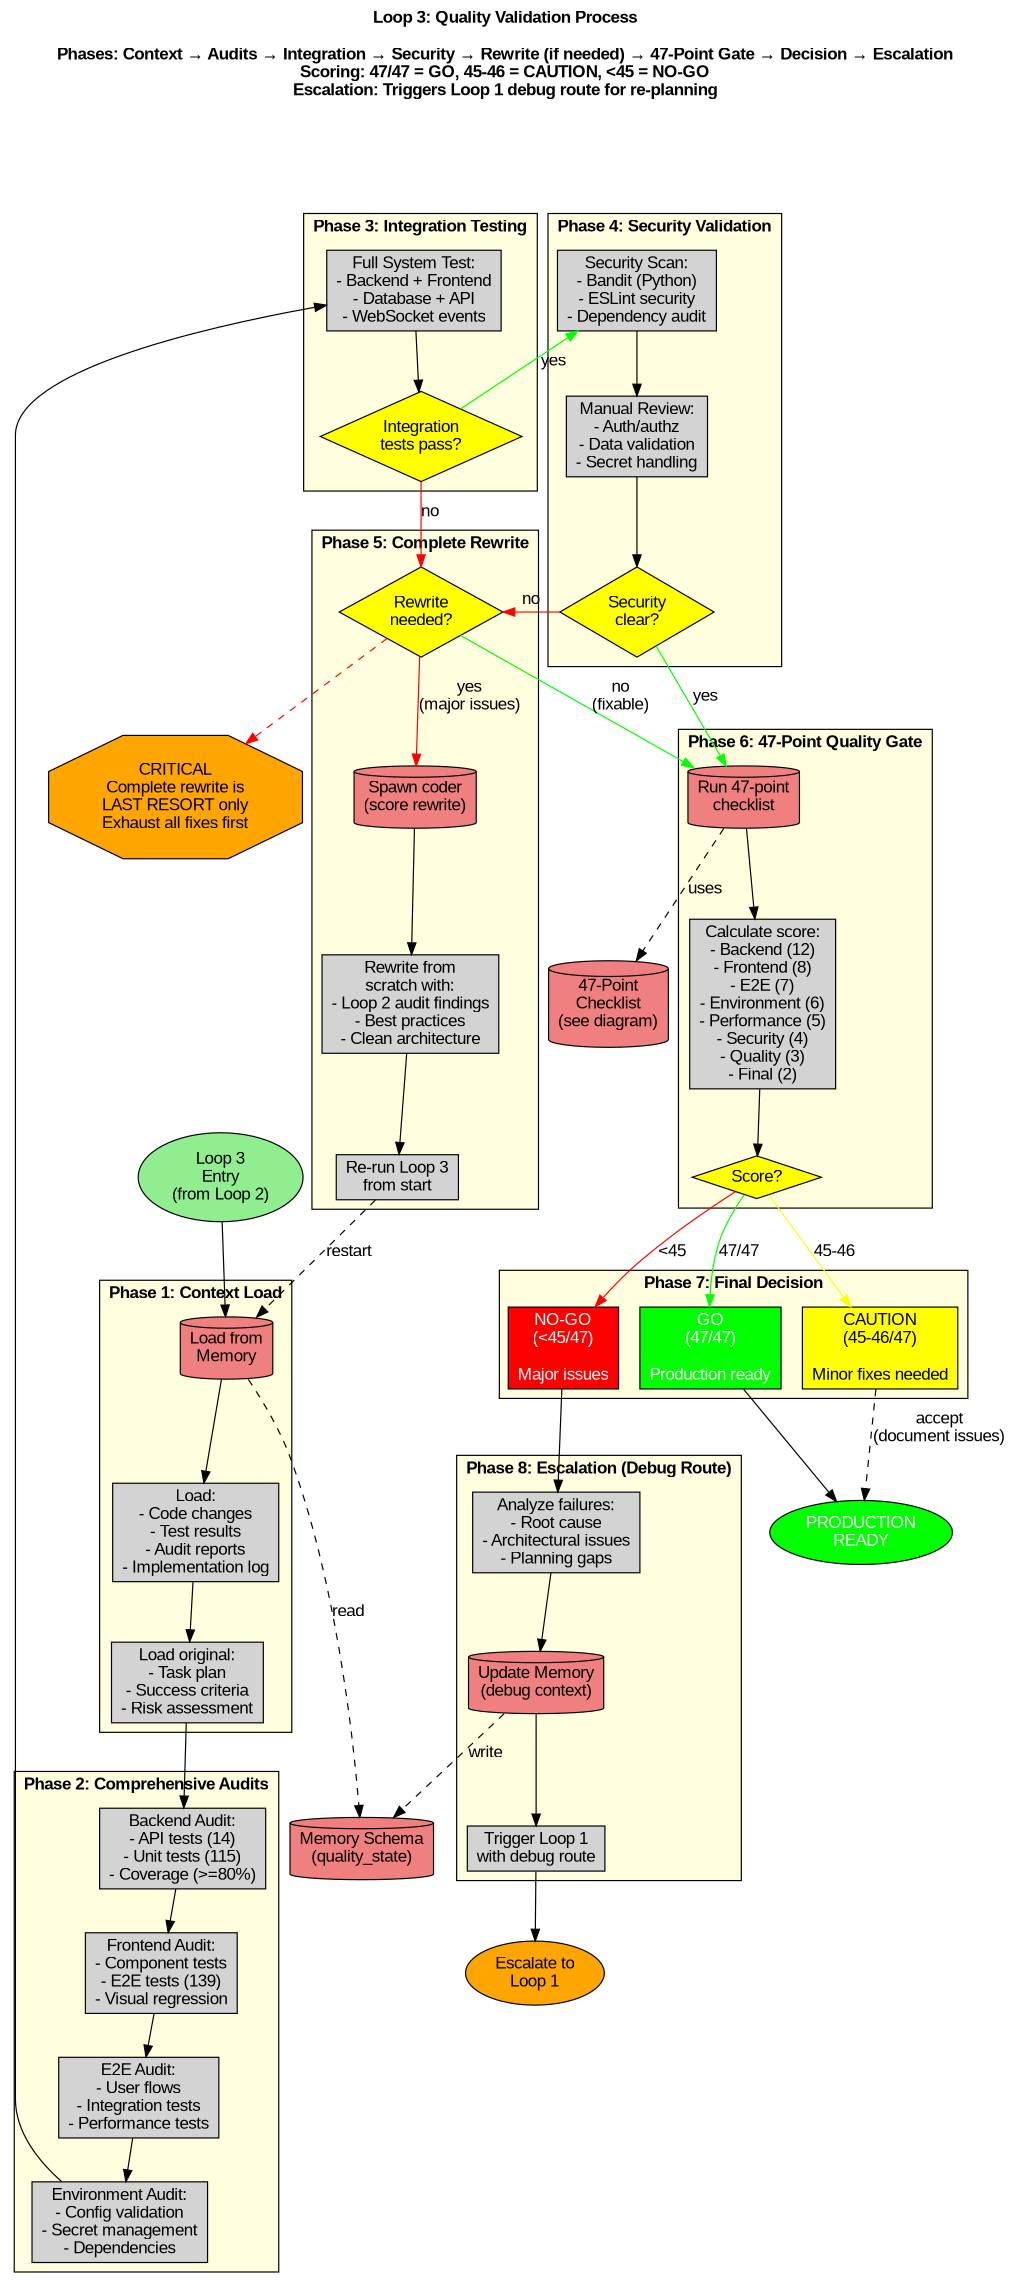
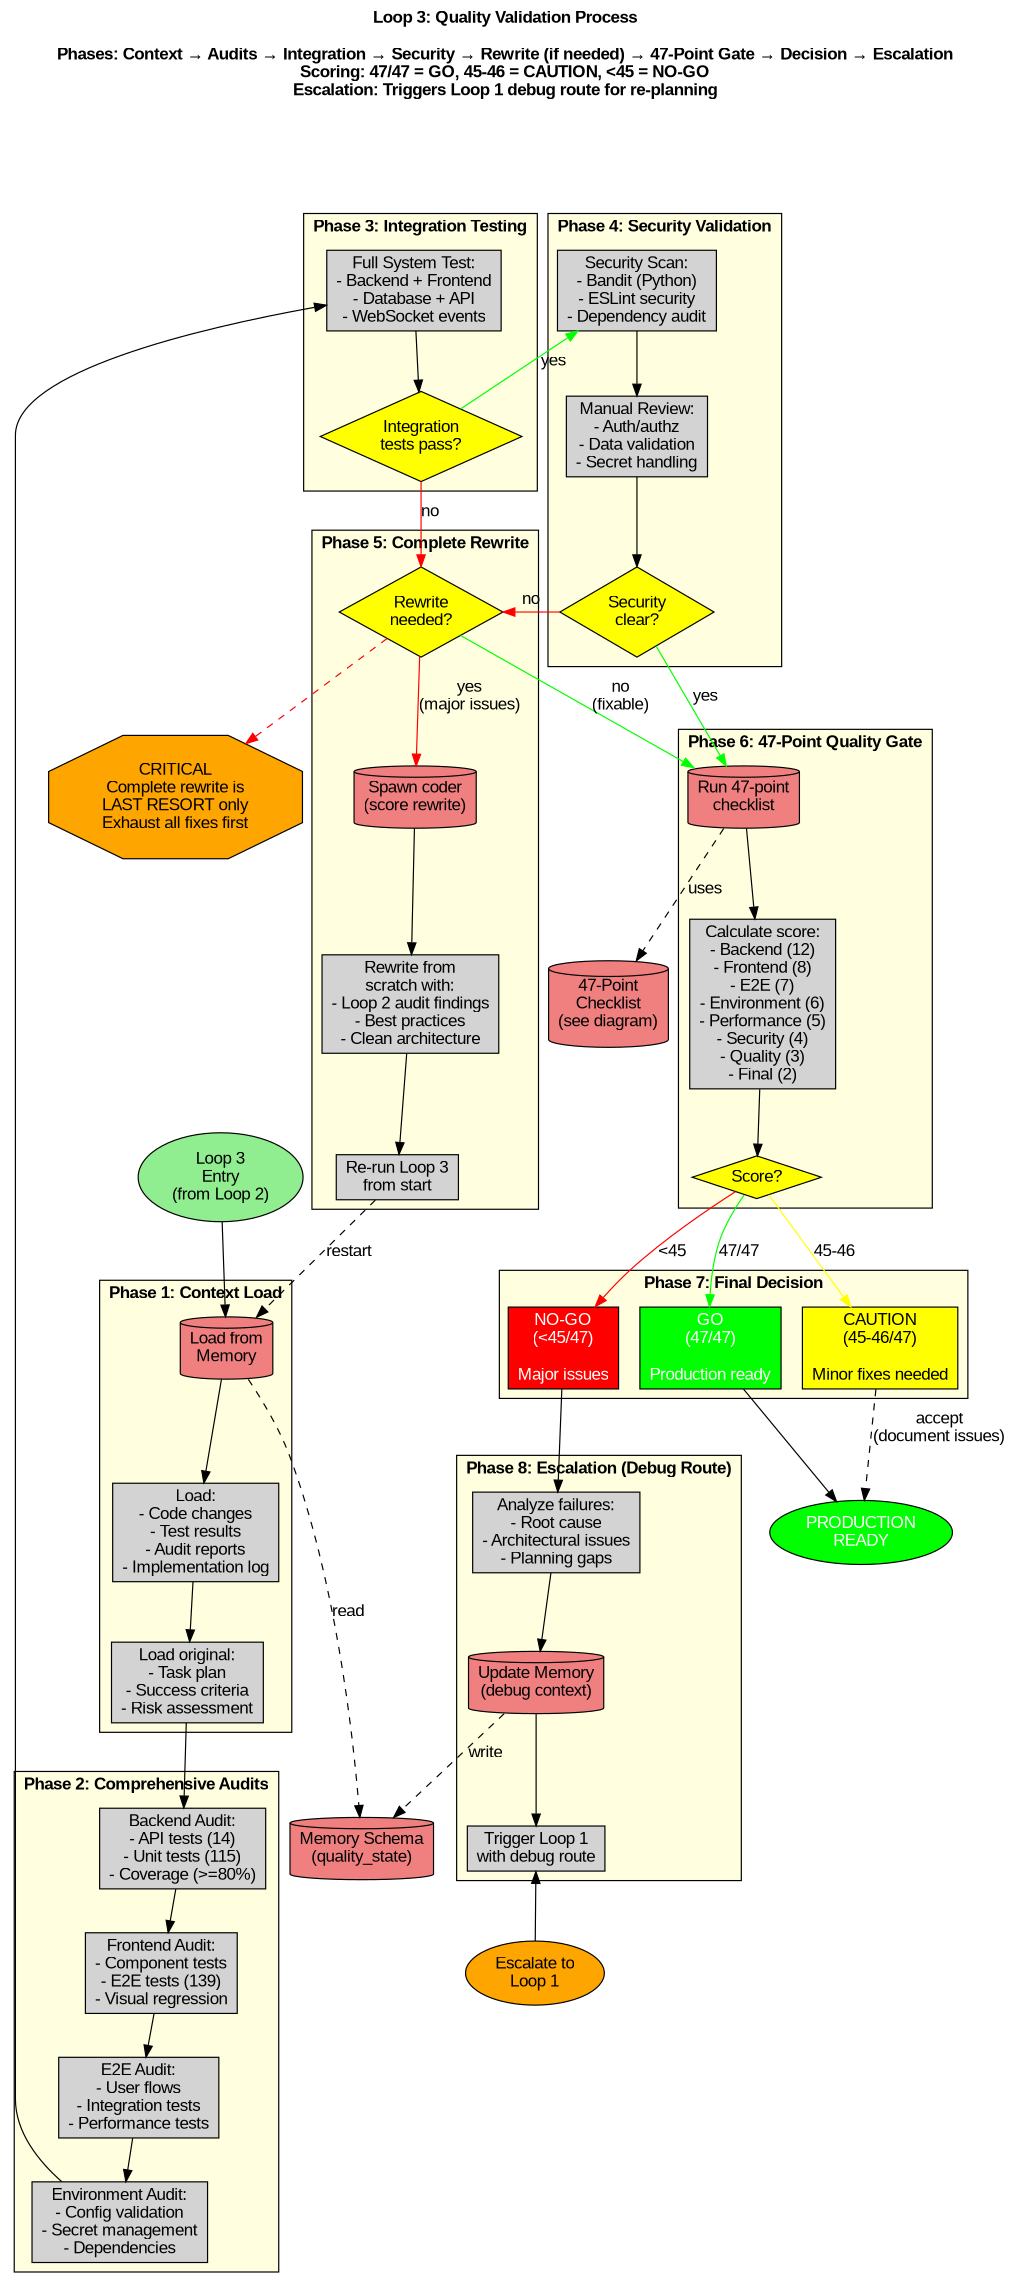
  digraph {
    compound=true
    fontname="Arial Bold"
    fontsize=14
    label="Loop 3: Quality Validation Process\n\nPhases: Context → Audits → Integration → Security → Rewrite (if needed) → 47-Point Gate → Decision → Escalation\nScoring: 47/47 = GO, 45-46 = CAUTION, <45 = NO-GO\nEscalation: Triggers Loop 1 debug route for re-planning"
    labelloc=t
    rankdir=TB
    node [fontname=Arial shape=box style=filled]
    edge [fontname=Arial]
    n1 [fillcolor=lightcoral label="Load from\nMemory" shape=cylinder]
    n2 [label="Load:\n- Code changes\n- Test results\n- Audit reports\n- Implementation log"]
    n3 [label="Load original:\n- Task plan\n- Success criteria\n- Risk assessment"]
    n4 [label="Backend Audit:\n- API tests (14)\n- Unit tests (115)\n- Coverage (>=80%)"]
    n5 [label="Frontend Audit:\n- Component tests\n- E2E tests (139)\n- Visual regression"]
    n6 [label="E2E Audit:\n- User flows\n- Integration tests\n- Performance tests"]
    n7 [label="Environment Audit:\n- Config validation\n- Secret management\n- Dependencies"]
    n8 [label="Full System Test:\n- Backend + Frontend\n- Database + API\n- WebSocket events"]
    n9 [fillcolor=yellow label="Integration\ntests pass?" shape=diamond]
    n10 [label="Security Scan:\n- Bandit (Python)\n- ESLint security\n- Dependency audit"]
    n11 [label="Manual Review:\n- Auth/authz\n- Data validation\n- Secret handling"]
    n12 [fillcolor=yellow label="Security\nclear?" shape=diamond]
    n13 [fillcolor=yellow label="Rewrite\nneeded?" shape=diamond]
    n14 [fillcolor=lightcoral label="Spawn coder\n(score rewrite)" shape=cylinder]
    n15 [label="Rewrite from\nscratch with:\n- Loop 2 audit findings\n- Best practices\n- Clean architecture"]
    n16 [label="Re-run Loop 3\nfrom start"]
    n17 [fillcolor=lightcoral label="Run 47-point\nchecklist" shape=cylinder]
    n18 [label="Calculate score:\n- Backend (12)\n- Frontend (8)\n- E2E (7)\n- Environment (6)\n- Performance (5)\n- Security (4)\n- Quality (3)\n- Final (2)"]
    n19 [fillcolor=yellow label="Score?" shape=diamond]
    n20 [fillcolor=green fontcolor=white label="GO\n(47/47)\n\nProduction ready"]
    n21 [fillcolor=yellow label="CAUTION\n(45-46/47)\n\nMinor fixes needed"]
    n22 [fillcolor=red fontcolor=white label="NO-GO\n(<45/47)\n\nMajor issues"]
    n23 [label="Analyze failures:\n- Root cause\n- Architectural issues\n- Planning gaps"]
    n24 [fillcolor=lightcoral label="Update Memory\n(debug context)" shape=cylinder]
    n25 [label="Trigger Loop 1\nwith debug route"]
    n26 [fillcolor=lightcoral label="Memory Schema\n(quality_state)" shape=cylinder]
    n27 [fillcolor=orange label="CRITICAL\nComplete rewrite is\nLAST RESORT only\nExhaust all fixes first" shape=octagon]
    n28 [fillcolor=lightcoral label="47-Point\nChecklist\n(see diagram)" shape=cylinder]
    n29 [fillcolor=green fontcolor=white label="PRODUCTION\nREADY" shape=ellipse]
    n30 [fillcolor=orange label="Escalate to\nLoop 1" shape=ellipse]
    n31 [fillcolor=lightgreen label="Loop 3\nEntry\n(from Loop 2)" shape=ellipse]
    subgraph cluster_1 {
      fillcolor=lightyellow
      label="Phase 1: Context Load"
      style=filled
      n1
      n2
      n3
    }
    subgraph cluster_2 {
      fillcolor=lightyellow
      label="Phase 2: Comprehensive Audits"
      style=filled
      n4
      n5
      n6
      n7
    }
    subgraph cluster_3 {
      fillcolor=lightyellow
      label="Phase 3: Integration Testing"
      style=filled
      n8
      n9
    }
    subgraph cluster_4 {
      fillcolor=lightyellow
      label="Phase 4: Security Validation"
      style=filled
      n10
      n11
      n12
    }
    subgraph cluster_5 {
      fillcolor=lightyellow
      label="Phase 5: Complete Rewrite"
      style=filled
      n13
      n14
      n15
      n16
    }
    subgraph cluster_6 {
      fillcolor=lightyellow
      label="Phase 6: 47-Point Quality Gate"
      style=filled
      n17
      n18
      n19
    }
    subgraph cluster_7 {
      fillcolor=lightyellow
      label="Phase 7: Final Decision"
      style=filled
      n20
      n21
      n22
    }
    subgraph cluster_8 {
      fillcolor=lightyellow
      label="Phase 8: Escalation (Debug Route)"
      style=filled
      n23
      n24
      n25
    }
    n1 -> n2
    n1 -> n26 [label=read style=dashed]
    n2 -> n3
    n3 -> n4
    n4 -> n5
    n5 -> n6
    n6 -> n7
    n7 -> n8
    n8 -> n9
    n9 -> n10 [color=green label=yes]
    n9 -> n13 [color=red label=no]
    n10 -> n11
    n11 -> n12
    n12 -> n13 [color=red label=no]
    n12 -> n17 [color=green label=yes]
    n13 -> n14 [color=red label="yes\n(major issues)"]
    n13 -> n17 [color=green label="no\n(fixable)"]
    n13 -> n27 [color=red style=dashed]
    n14 -> n15
    n15 -> n16
    n16 -> n1 [label=restart style=dashed]
    n17 -> n18
    n17 -> n28 [label=uses style=dashed]
    n18 -> n19
    n19 -> n20 [color=green label="47/47"]
    n19 -> n21 [color=yellow label="45-46"]
    n19 -> n22 [color=red label="<45"]
    n20 -> n29
    n21 -> n29 [label="accept\n(document issues)" style=dashed]
    n22 -> n23
    n23 -> n24
    n24 -> n25
    n24 -> n26 [label=write style=dashed]
-   n25 -> n30
+   n30 -> n25
    n31 -> n1
  }
